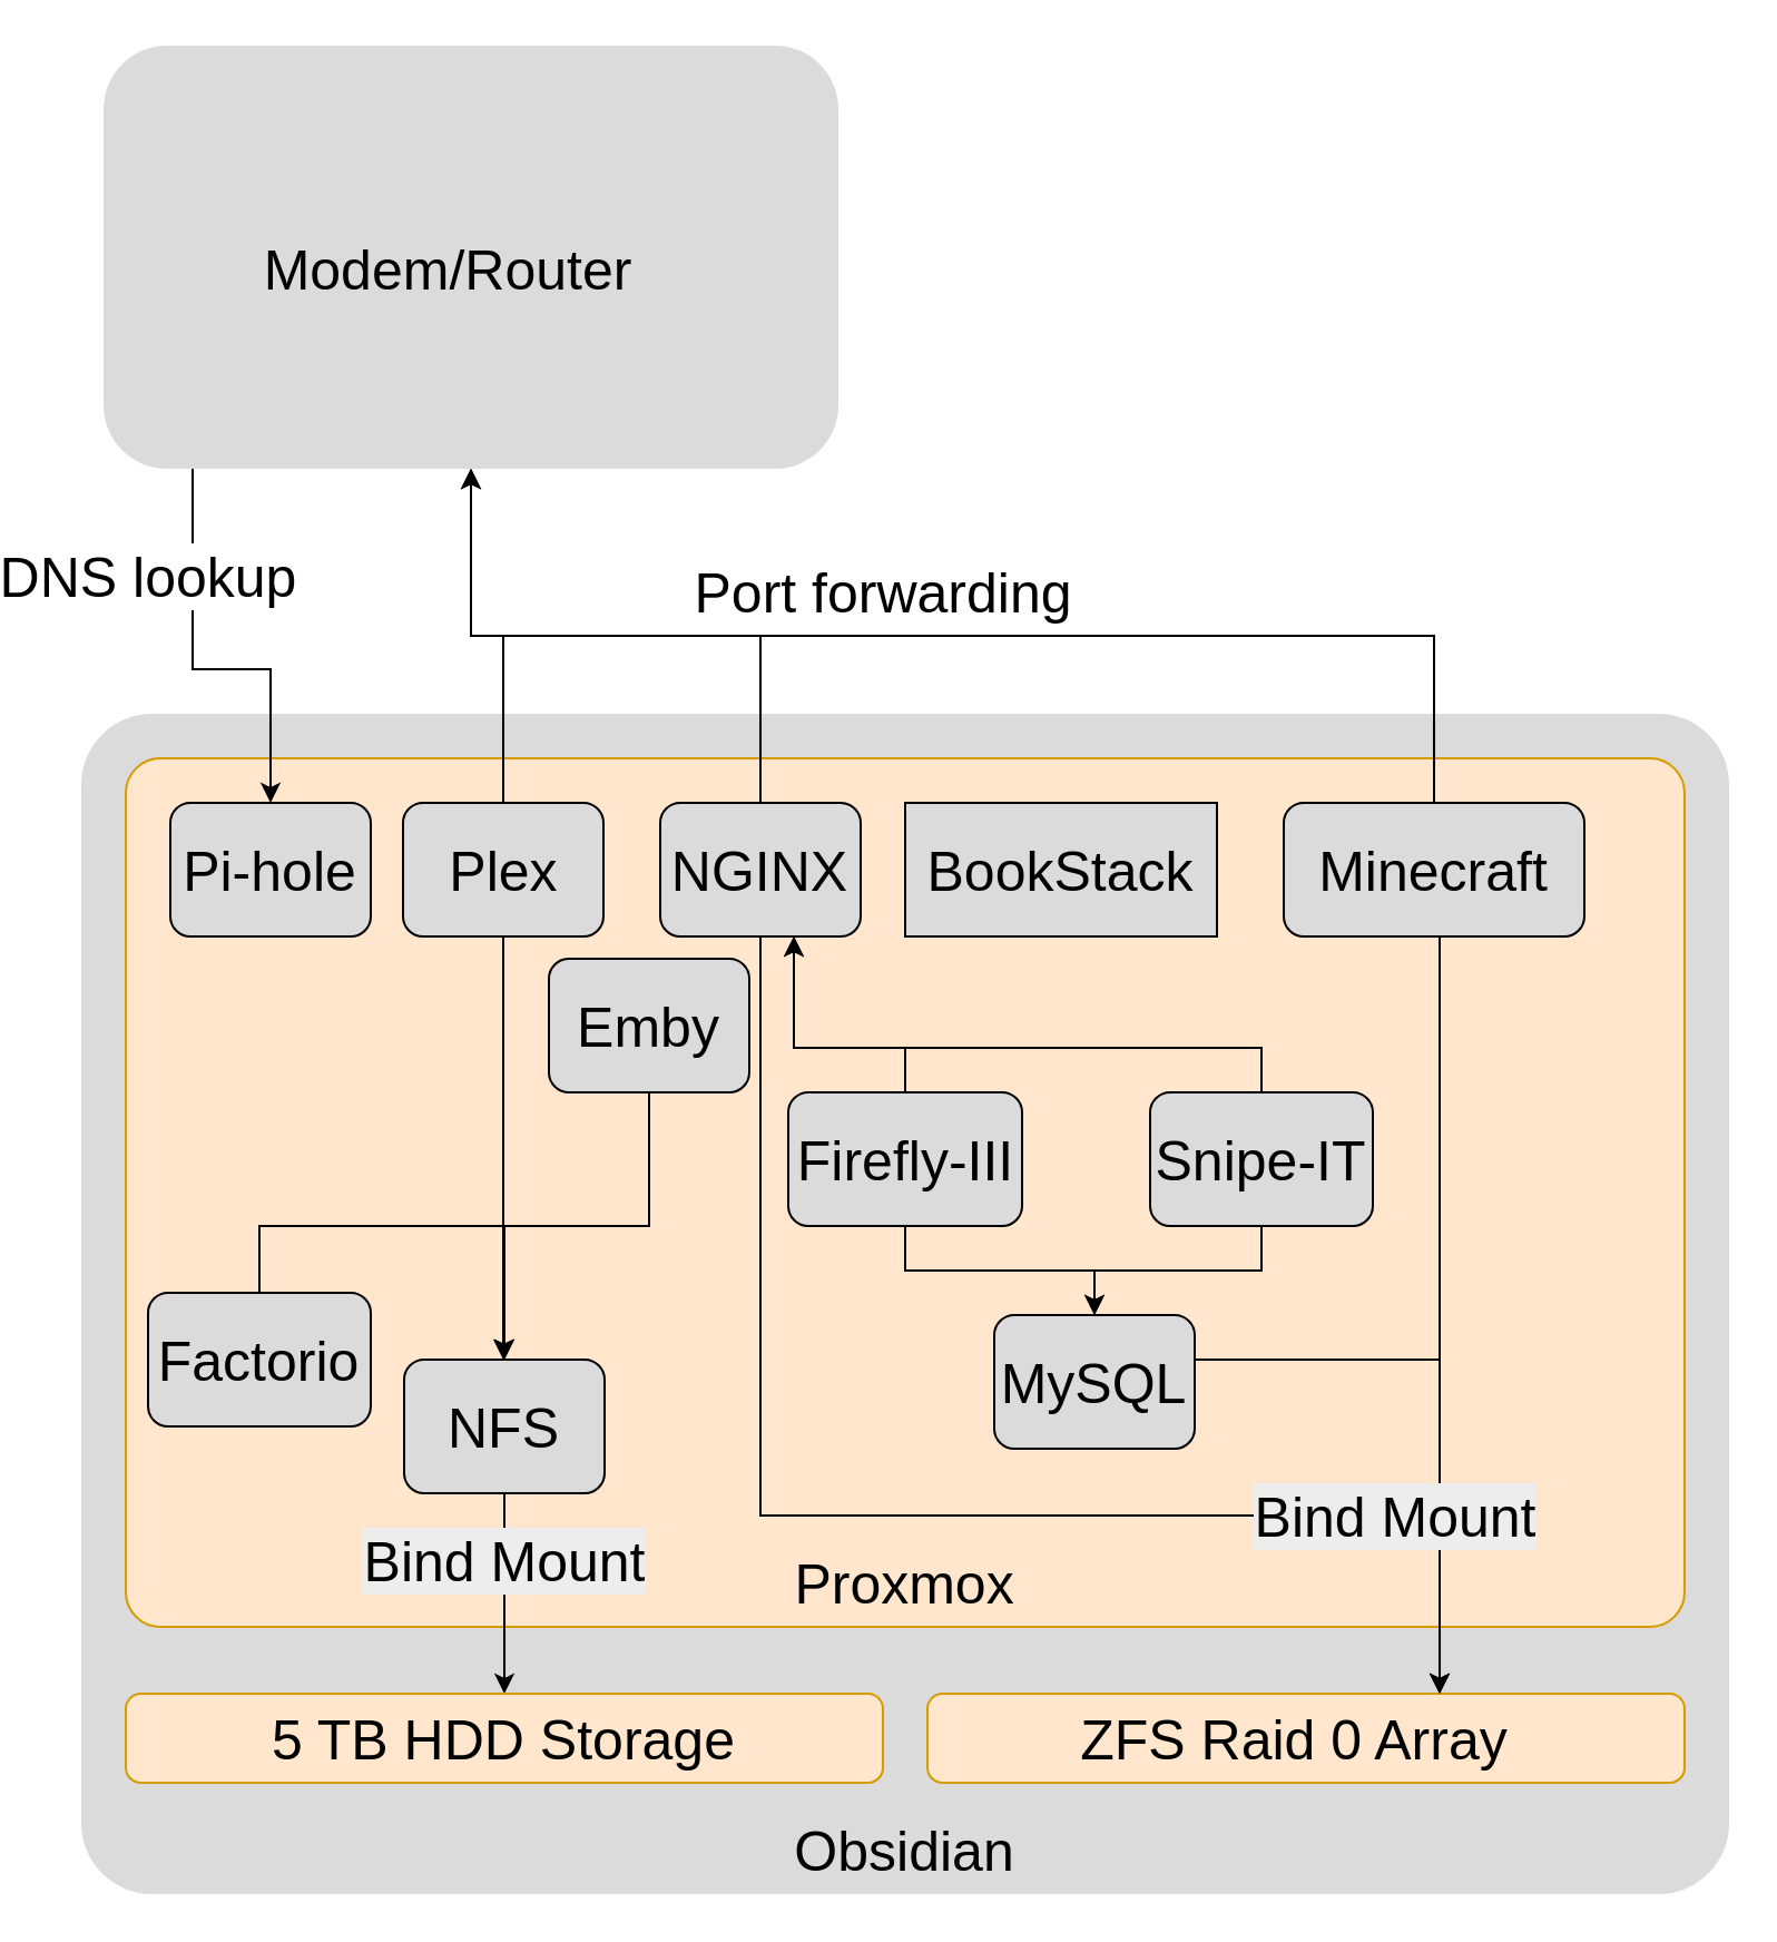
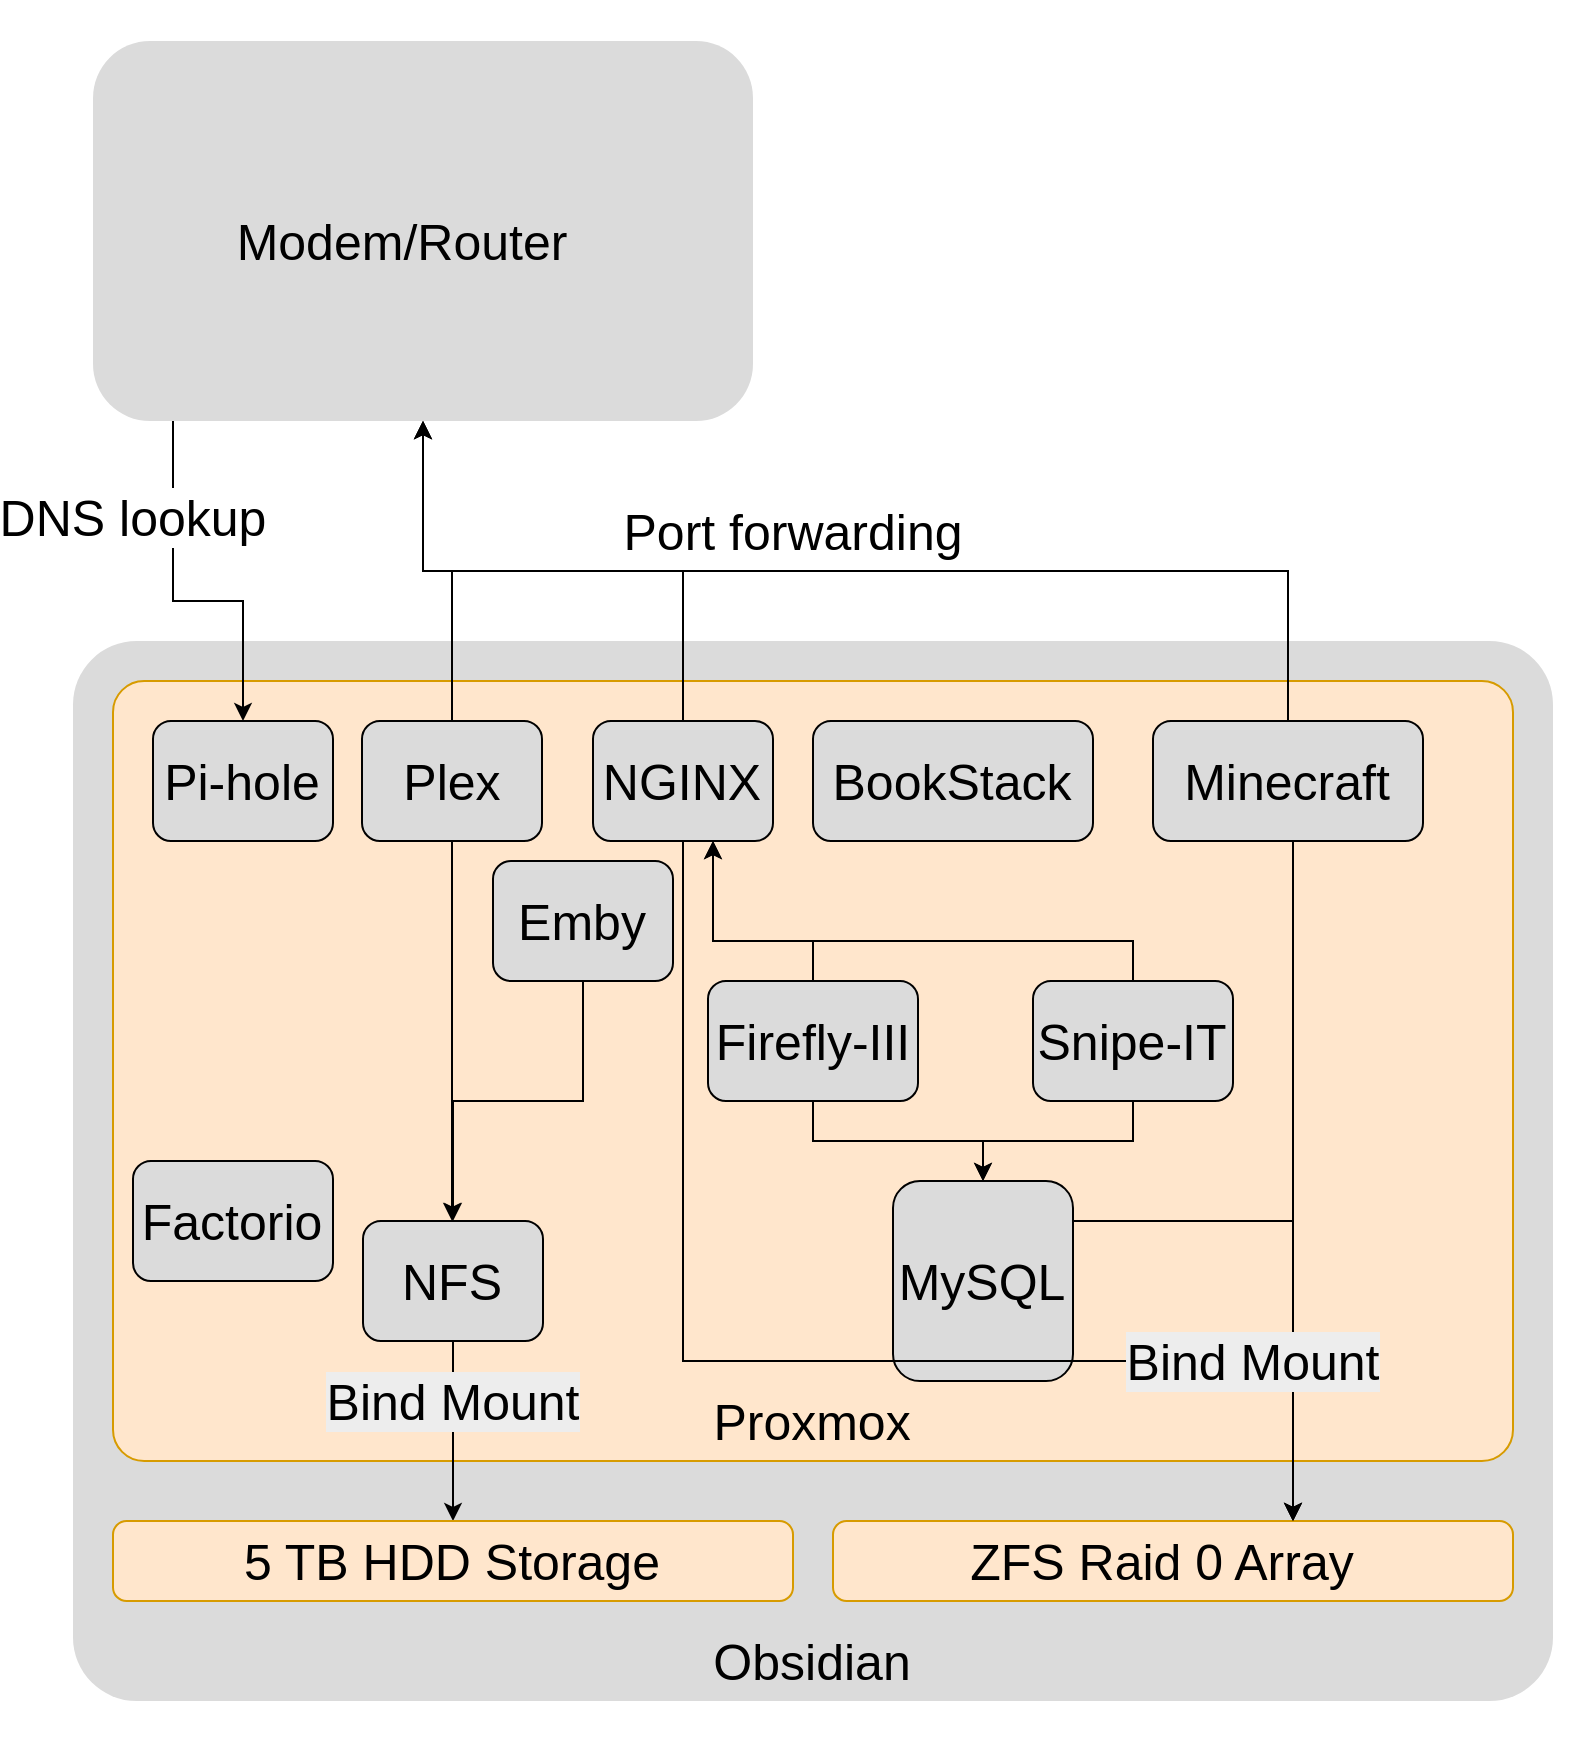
  <mxCell id="0" />
  <mxCell id="1" parent="0" />
  <mxCell id="2" value="" style="rounded=1;whiteSpace=wrap;html=1;fillColor=#DBDBDB;strokeColor=none;arcSize=6;" vertex="1" parent="1"><mxGeometry x="26" y="320" width="740" height="530" as="geometry" /></mxCell>
  <mxCell id="3" value="" style="rounded=1;whiteSpace=wrap;html=1;fillColor=#DBDBDB;strokeColor=none;" vertex="1" parent="1"><mxGeometry x="36" y="20" width="330" height="190" as="geometry" /></mxCell>
  <mxCell id="4" value="Obsidian" style="text;html=1;strokeColor=none;fillColor=none;align=center;verticalAlign=middle;whiteSpace=wrap;rounded=0;fontFamily=Helvetica;fontSize=25;" vertex="1" parent="1"><mxGeometry x="376" y="820" width="40" height="20" as="geometry" /></mxCell>
  <mxCell id="5" value="Modem/Router" style="text;html=1;strokeColor=none;fillColor=none;align=center;verticalAlign=middle;whiteSpace=wrap;rounded=0;fontFamily=Helvetica;fontSize=25;" vertex="1" parent="1"><mxGeometry x="171" y="110" width="40" height="20" as="geometry" /></mxCell>
  <mxCell id="6" value="" style="whiteSpace=wrap;html=1;fillColor=#ffe6cc;fontFamily=Helvetica;fontSize=25;strokeColor=#d79b00;imageAspect=1;rounded=1;arcSize=4;" vertex="1" parent="1"><mxGeometry x="46" y="340" width="700" height="390" as="geometry" /></mxCell>
  <mxCell id="7" value="Proxmox" style="text;html=1;strokeColor=none;fillColor=none;align=center;verticalAlign=middle;whiteSpace=wrap;rounded=0;fontFamily=Helvetica;fontSize=25;" vertex="1" parent="1"><mxGeometry x="376" y="700" width="40" height="20" as="geometry" /></mxCell>
  <mxCell id="8" value="Pi-hole" style="rounded=1;whiteSpace=wrap;html=1;fillColor=#DBDBDB;fontFamily=Helvetica;fontSize=25;" vertex="1" parent="1"><mxGeometry x="66" y="360" width="90" height="60" as="geometry" /></mxCell>
  <mxCell id="9" value="Port forwarding" style="edgeStyle=orthogonalEdgeStyle;rounded=0;orthogonalLoop=1;jettySize=auto;html=1;exitX=0.5;exitY=0;exitDx=0;exitDy=0;fontFamily=Helvetica;fontSize=25;" edge="1" parent="1" source="11" target="3"><mxGeometry x="0.109" y="-20" relative="1" as="geometry"><mxPoint x="175.667" y="220" as="targetPoint" /><mxPoint as="offset" /></mxGeometry></mxCell>
  <mxCell id="10" style="edgeStyle=orthogonalEdgeStyle;rounded=0;orthogonalLoop=1;jettySize=auto;html=1;exitX=0.5;exitY=1;exitDx=0;exitDy=0;labelBackgroundColor=#EDEDED;fontFamily=Helvetica;fontSize=25;" edge="1" parent="1" source="11" target="21"><mxGeometry relative="1" as="geometry"><Array as="points"><mxPoint x="636" y="420" /></Array></mxGeometry></mxCell>
  <mxCell id="11" value="Minecraft" style="rounded=1;whiteSpace=wrap;html=1;fillColor=#DBDBDB;fontFamily=Helvetica;fontSize=25;" vertex="1" parent="1"><mxGeometry x="566" y="360" width="135" height="60" as="geometry" /></mxCell>
  <mxCell id="12" value="Bind Mount" style="edgeStyle=orthogonalEdgeStyle;rounded=0;orthogonalLoop=1;jettySize=auto;html=1;exitX=0.5;exitY=1;exitDx=0;exitDy=0;entryX=0.5;entryY=0;entryDx=0;entryDy=0;labelBackgroundColor=#EDEDED;fontFamily=Helvetica;fontSize=25;" edge="1" parent="1" source="13" target="20"><mxGeometry x="-0.326" relative="1" as="geometry"><mxPoint as="offset" /></mxGeometry></mxCell>
  <mxCell id="13" value="NFS" style="rounded=1;whiteSpace=wrap;html=1;fillColor=#DBDBDB;fontFamily=Helvetica;fontSize=25;" vertex="1" parent="1"><mxGeometry x="171" y="610" width="90" height="60" as="geometry" /></mxCell>
  <mxCell id="14" style="edgeStyle=orthogonalEdgeStyle;rounded=0;orthogonalLoop=1;jettySize=auto;html=1;exitX=0.5;exitY=0;exitDx=0;exitDy=0;fontFamily=Helvetica;fontSize=25;" edge="1" parent="1" source="15" target="3"><mxGeometry relative="1" as="geometry"><mxPoint x="175.667" y="220" as="targetPoint" /></mxGeometry></mxCell>
  <mxCell id="15" value="NGINX" style="rounded=1;whiteSpace=wrap;html=1;fillColor=#DBDBDB;fontFamily=Helvetica;fontSize=25;" vertex="1" parent="1"><mxGeometry x="286" y="360" width="90" height="60" as="geometry" /></mxCell>
  <mxCell id="16" style="edgeStyle=orthogonalEdgeStyle;rounded=0;orthogonalLoop=1;jettySize=auto;html=1;exitX=0.5;exitY=0;exitDx=0;exitDy=0;fontFamily=Helvetica;fontSize=25;" edge="1" parent="1" source="18" target="3"><mxGeometry relative="1" as="geometry"><mxPoint x="175.667" y="220" as="targetPoint" /></mxGeometry></mxCell>
  <mxCell id="17" style="edgeStyle=orthogonalEdgeStyle;rounded=0;orthogonalLoop=1;jettySize=auto;html=1;exitX=0.5;exitY=1;exitDx=0;exitDy=0;labelBackgroundColor=#EDEDED;fontFamily=Helvetica;fontSize=25;" edge="1" parent="1" source="18" target="13"><mxGeometry relative="1" as="geometry"><Array as="points"><mxPoint x="216" y="440" /><mxPoint x="216" y="440" /></Array></mxGeometry></mxCell>
  <mxCell id="18" value="Plex" style="rounded=1;whiteSpace=wrap;html=1;fillColor=#DBDBDB;fontFamily=Helvetica;fontSize=25;" vertex="1" parent="1"><mxGeometry x="170.5" y="360" width="90" height="60" as="geometry" /></mxCell>
  <mxCell id="19" value="DNS lookup" style="edgeStyle=orthogonalEdgeStyle;rounded=0;orthogonalLoop=1;jettySize=auto;html=1;fontFamily=Helvetica;fontSize=25;" edge="1" parent="1" source="3" target="8"><mxGeometry x="-0.484" y="-20" relative="1" as="geometry"><mxPoint x="75.667" y="220" as="sourcePoint" /><Array as="points"><mxPoint x="76" y="300" /><mxPoint x="111" y="300" /></Array><mxPoint as="offset" /></mxGeometry></mxCell>
  <mxCell id="20" value="" style="whiteSpace=wrap;html=1;fillColor=#ffe6cc;fontFamily=Helvetica;fontSize=25;strokeColor=#d79b00;imageAspect=1;rounded=1;arcSize=17;" vertex="1" parent="1"><mxGeometry x="46" y="760" width="340" height="40" as="geometry" /></mxCell>
  <mxCell id="21" value="" style="whiteSpace=wrap;html=1;fillColor=#ffe6cc;fontFamily=Helvetica;fontSize=25;strokeColor=#d79b00;imageAspect=1;rounded=1;arcSize=17;" vertex="1" parent="1"><mxGeometry x="406" y="760" width="340" height="40" as="geometry" /></mxCell>
  <mxCell id="22" value="5 TB HDD Storage" style="text;html=1;strokeColor=none;fillColor=none;align=center;verticalAlign=middle;whiteSpace=wrap;rounded=0;fontFamily=Helvetica;fontSize=25;" vertex="1" parent="1"><mxGeometry x="20.5" y="770" width="390" height="20" as="geometry" /></mxCell>
  <mxCell id="23" value="ZFS Raid 0 Array" style="text;html=1;strokeColor=none;fillColor=none;align=center;verticalAlign=middle;whiteSpace=wrap;rounded=0;fontFamily=Helvetica;fontSize=25;" vertex="1" parent="1"><mxGeometry x="376" y="770" width="390" height="20" as="geometry" /></mxCell>
  <mxCell id="24" style="edgeStyle=orthogonalEdgeStyle;rounded=0;orthogonalLoop=1;jettySize=auto;html=1;labelBackgroundColor=#EDEDED;fontFamily=Helvetica;fontSize=25;" edge="1" parent="1" source="25" target="13"><mxGeometry relative="1" as="geometry" /></mxCell>
  <mxCell id="25" value="Emby" style="rounded=1;whiteSpace=wrap;html=1;fillColor=#DBDBDB;fontFamily=Helvetica;fontSize=25;" vertex="1" parent="1"><mxGeometry x="236" y="430" width="90" height="60" as="geometry" /></mxCell>
- <mxCell id="26" style="edgeStyle=orthogonalEdgeStyle;rounded=0;orthogonalLoop=1;jettySize=auto;html=1;labelBackgroundColor=#EDEDED;fontFamily=Helvetica;fontSize=25;entryX=0.5;entryY=0;entryDx=0;entryDy=0;" edge="1" parent="1" source="27" target="13"><mxGeometry relative="1" as="geometry"><Array as="points"><mxPoint x="106" y="550" /><mxPoint x="216" y="550" /></Array></mxGeometry></mxCell>
  <mxCell id="27" value="Factorio" style="rounded=1;whiteSpace=wrap;html=1;fillColor=#DBDBDB;fontFamily=Helvetica;fontSize=25;" vertex="1" parent="1"><mxGeometry x="56" y="580" width="100" height="60" as="geometry" /></mxCell>
  <mxCell id="28" style="edgeStyle=orthogonalEdgeStyle;rounded=0;orthogonalLoop=1;jettySize=auto;html=1;labelBackgroundColor=#EDEDED;fontFamily=Helvetica;fontSize=25;" edge="1" parent="1" source="29" target="21"><mxGeometry relative="1" as="geometry"><Array as="points"><mxPoint x="636" y="610" /></Array></mxGeometry></mxCell>
- <mxCell id="29" value="MySQL" style="rounded=1;whiteSpace=wrap;html=1;fillColor=#DBDBDB;fontFamily=Helvetica;fontSize=25;" vertex="1" parent="1"><mxGeometry x="436" y="590" width="90" height="60" as="geometry" /></mxCell>
+ <mxCell id="29" value="MySQL" style="rounded=1;whiteSpace=wrap;html=1;fillColor=#DBDBDB;fontFamily=Helvetica;fontSize=25;" vertex="1" parent="1"><mxGeometry x="436" y="590" width="90" height="100" as="geometry" /></mxCell>
  <mxCell id="30" value="Bind Mount" style="edgeStyle=orthogonalEdgeStyle;rounded=0;orthogonalLoop=1;jettySize=auto;html=1;exitX=0.5;exitY=1;exitDx=0;exitDy=0;labelBackgroundColor=#EDEDED;fontFamily=Helvetica;fontSize=25;" edge="1" parent="1" source="15" target="21"><mxGeometry x="0.69" relative="1" as="geometry"><Array as="points"><mxPoint x="331" y="680" /><mxPoint x="636" y="680" /></Array><mxPoint as="offset" /></mxGeometry></mxCell>
- <mxCell id="31" value="BookStack" style="whiteSpace=wrap;html=1;fillColor=#DBDBDB;fontFamily=Helvetica;fontSize=25;rounded=0;" vertex="1" parent="1"><mxGeometry x="396" y="360" width="140" height="60" as="geometry" /></mxCell>
+ <mxCell id="31" value="BookStack" style="rounded=1;whiteSpace=wrap;html=1;fillColor=#DBDBDB;fontFamily=Helvetica;fontSize=25;" vertex="1" parent="1"><mxGeometry x="396" y="360" width="140" height="60" as="geometry" /></mxCell>
  <mxCell id="32" style="edgeStyle=orthogonalEdgeStyle;rounded=0;orthogonalLoop=1;jettySize=auto;html=1;labelBackgroundColor=#EDEDED;fontFamily=Helvetica;fontSize=25;" edge="1" parent="1" source="34" target="29"><mxGeometry relative="1" as="geometry" /></mxCell>
  <mxCell id="33" style="edgeStyle=orthogonalEdgeStyle;rounded=0;orthogonalLoop=1;jettySize=auto;html=1;labelBackgroundColor=#EDEDED;fontFamily=Helvetica;fontSize=25;" edge="1" parent="1" source="34" target="15"><mxGeometry relative="1" as="geometry"><Array as="points"><mxPoint x="396" y="470" /><mxPoint x="346" y="470" /></Array></mxGeometry></mxCell>
  <mxCell id="34" value="Firefly-III" style="rounded=1;whiteSpace=wrap;html=1;fillColor=#DBDBDB;fontFamily=Helvetica;fontSize=25;" vertex="1" parent="1"><mxGeometry x="343.5" y="490" width="105" height="60" as="geometry" /></mxCell>
  <mxCell id="35" style="edgeStyle=orthogonalEdgeStyle;rounded=0;orthogonalLoop=1;jettySize=auto;html=1;labelBackgroundColor=#EDEDED;fontFamily=Helvetica;fontSize=25;" edge="1" parent="1" source="37" target="29"><mxGeometry relative="1" as="geometry" /></mxCell>
  <mxCell id="36" style="edgeStyle=orthogonalEdgeStyle;rounded=0;orthogonalLoop=1;jettySize=auto;html=1;labelBackgroundColor=#EDEDED;fontFamily=Helvetica;fontSize=25;" edge="1" parent="1" source="37" target="15"><mxGeometry relative="1" as="geometry"><Array as="points"><mxPoint x="556" y="470" /><mxPoint x="346" y="470" /></Array></mxGeometry></mxCell>
  <mxCell id="37" value="Snipe-IT" style="rounded=1;whiteSpace=wrap;html=1;fillColor=#DBDBDB;fontFamily=Helvetica;fontSize=25;" vertex="1" parent="1"><mxGeometry x="506" y="490" width="100" height="60" as="geometry" /></mxCell>
